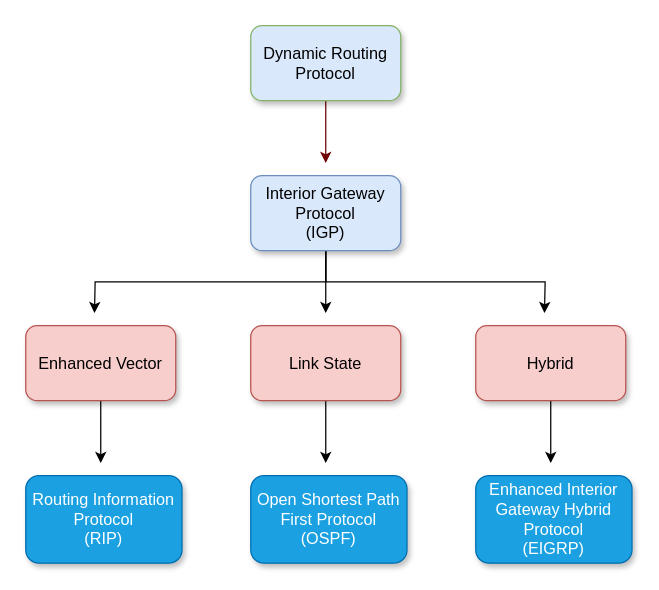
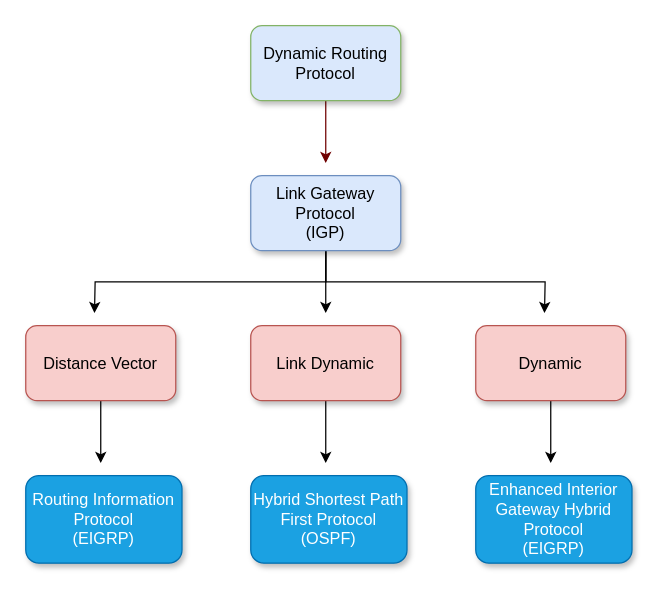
  <mxCell id="0" />
  <mxCell id="1" parent="0" />
  <mxCell id="2" style="edgeStyle=orthogonalEdgeStyle;rounded=0;orthogonalLoop=1;jettySize=auto;html=1;exitX=0.5;exitY=1;exitDx=0;exitDy=0;fontSize=13;fillColor=#a20025;strokeColor=#6F0000;" edge="1" parent="1" source="3"><mxGeometry relative="1" as="geometry"><mxPoint x="260" y="130" as="targetPoint" /></mxGeometry></mxCell>
  <mxCell id="3" value="Dynamic Routing&lt;br style=&quot;font-size: 13px;&quot;&gt;Protocol" style="rounded=1;whiteSpace=wrap;html=1;fillColor=#dae8fc;strokeColor=#82b366;glass=0;shadow=1;sketch=0;fontSize=13;" vertex="1" parent="1"><mxGeometry x="200" y="20" width="120" height="60" as="geometry" /></mxCell>
  <mxCell id="4" style="edgeStyle=orthogonalEdgeStyle;rounded=0;orthogonalLoop=1;jettySize=auto;html=1;exitX=0.5;exitY=1;exitDx=0;exitDy=0;fontSize=13;" edge="1" parent="1" source="7"><mxGeometry relative="1" as="geometry"><mxPoint x="260" y="250" as="targetPoint" /></mxGeometry></mxCell>
  <mxCell id="5" style="edgeStyle=orthogonalEdgeStyle;rounded=0;orthogonalLoop=1;jettySize=auto;html=1;exitX=0.5;exitY=1;exitDx=0;exitDy=0;fontSize=13;" edge="1" parent="1" source="7"><mxGeometry relative="1" as="geometry"><mxPoint x="75" y="250" as="targetPoint" /></mxGeometry></mxCell>
  <mxCell id="6" style="edgeStyle=orthogonalEdgeStyle;rounded=0;orthogonalLoop=1;jettySize=auto;html=1;exitX=0.5;exitY=1;exitDx=0;exitDy=0;fontSize=13;" edge="1" parent="1" source="7"><mxGeometry relative="1" as="geometry"><mxPoint x="435" y="250" as="targetPoint" /></mxGeometry></mxCell>
- <mxCell id="7" value="Interior Gateway&lt;br style=&quot;font-size: 13px;&quot;&gt;Protocol&lt;br style=&quot;font-size: 13px;&quot;&gt;(IGP)" style="rounded=1;whiteSpace=wrap;html=1;fillColor=#dae8fc;strokeColor=#6c8ebf;glass=0;shadow=1;sketch=0;fontSize=13;" vertex="1" parent="1"><mxGeometry x="200" y="140" width="120" height="60" as="geometry" /></mxCell>
+ <mxCell id="7" value="Link Gateway&lt;br style=&quot;font-size: 13px;&quot;&gt;Protocol&lt;br style=&quot;font-size: 13px;&quot;&gt;(IGP)" style="rounded=1;whiteSpace=wrap;html=1;fillColor=#dae8fc;strokeColor=#6c8ebf;glass=0;shadow=1;sketch=0;fontSize=13;" vertex="1" parent="1"><mxGeometry x="200" y="140" width="120" height="60" as="geometry" /></mxCell>
  <mxCell id="8" style="edgeStyle=orthogonalEdgeStyle;rounded=0;orthogonalLoop=1;jettySize=auto;html=1;exitX=0.5;exitY=1;exitDx=0;exitDy=0;fontSize=13;" edge="1" parent="1" source="9"><mxGeometry relative="1" as="geometry"><mxPoint x="260" y="370" as="targetPoint" /></mxGeometry></mxCell>
- <mxCell id="9" value="Link State" style="rounded=1;whiteSpace=wrap;html=1;fillColor=#f8cecc;strokeColor=#b85450;glass=0;shadow=1;sketch=0;fontSize=13;" vertex="1" parent="1"><mxGeometry x="200" y="260" width="120" height="60" as="geometry" /></mxCell>
+ <mxCell id="9" value="Link Dynamic" style="rounded=1;whiteSpace=wrap;html=1;fillColor=#f8cecc;strokeColor=#b85450;glass=0;shadow=1;sketch=0;fontSize=13;" vertex="1" parent="1"><mxGeometry x="200" y="260" width="120" height="60" as="geometry" /></mxCell>
  <mxCell id="10" style="edgeStyle=orthogonalEdgeStyle;rounded=0;orthogonalLoop=1;jettySize=auto;html=1;exitX=0.5;exitY=1;exitDx=0;exitDy=0;fontSize=13;" edge="1" parent="1" source="11"><mxGeometry relative="1" as="geometry"><mxPoint x="80" y="370" as="targetPoint" /></mxGeometry></mxCell>
- <mxCell id="11" value="Enhanced Vector" style="rounded=1;whiteSpace=wrap;html=1;fillColor=#f8cecc;strokeColor=#b85450;glass=0;shadow=1;sketch=0;fontSize=13;" vertex="1" parent="1"><mxGeometry x="20" y="260" width="120" height="60" as="geometry" /></mxCell>
+ <mxCell id="11" value="Distance Vector" style="rounded=1;whiteSpace=wrap;html=1;fillColor=#f8cecc;strokeColor=#b85450;glass=0;shadow=1;sketch=0;fontSize=13;" vertex="1" parent="1"><mxGeometry x="20" y="260" width="120" height="60" as="geometry" /></mxCell>
  <mxCell id="12" style="edgeStyle=orthogonalEdgeStyle;rounded=0;orthogonalLoop=1;jettySize=auto;html=1;exitX=0.5;exitY=1;exitDx=0;exitDy=0;fontSize=13;" edge="1" parent="1" source="13"><mxGeometry relative="1" as="geometry"><mxPoint x="440" y="370" as="targetPoint" /></mxGeometry></mxCell>
- <mxCell id="13" value="Hybrid" style="rounded=1;whiteSpace=wrap;html=1;fillColor=#f8cecc;strokeColor=#b85450;glass=0;shadow=1;sketch=0;fontSize=13;" vertex="1" parent="1"><mxGeometry x="380" y="260" width="120" height="60" as="geometry" /></mxCell>
- <mxCell id="14" value="Routing Information&lt;br style=&quot;font-size: 13px;&quot;&gt;Protocol&lt;br style=&quot;font-size: 13px;&quot;&gt;(RIP)" style="rounded=1;whiteSpace=wrap;html=1;fillColor=#1ba1e2;fontColor=#ffffff;strokeColor=#006EAF;glass=0;shadow=1;sketch=0;fontSize=13;" vertex="1" parent="1"><mxGeometry x="20" y="380" width="125" height="70" as="geometry" /></mxCell>
- <mxCell id="15" value="Open Shortest Path&lt;br style=&quot;font-size: 13px;&quot;&gt;First Protocol&lt;br style=&quot;font-size: 13px;&quot;&gt;(OSPF)" style="rounded=1;whiteSpace=wrap;html=1;fillColor=#1ba1e2;fontColor=#ffffff;strokeColor=#006EAF;glass=0;shadow=1;sketch=0;fontSize=13;" vertex="1" parent="1"><mxGeometry x="200" y="380" width="125" height="70" as="geometry" /></mxCell>
+ <mxCell id="13" value="Dynamic" style="rounded=1;whiteSpace=wrap;html=1;fillColor=#f8cecc;strokeColor=#b85450;glass=0;shadow=1;sketch=0;fontSize=13;" vertex="1" parent="1"><mxGeometry x="380" y="260" width="120" height="60" as="geometry" /></mxCell>
+ <mxCell id="14" value="Routing Information&lt;br style=&quot;font-size: 13px;&quot;&gt;Protocol&lt;br style=&quot;font-size: 13px;&quot;&gt;(EIGRP)" style="rounded=1;whiteSpace=wrap;html=1;fillColor=#1ba1e2;fontColor=#ffffff;strokeColor=#006EAF;glass=0;shadow=1;sketch=0;fontSize=13;" vertex="1" parent="1"><mxGeometry x="20" y="380" width="125" height="70" as="geometry" /></mxCell>
+ <mxCell id="15" value="Hybrid Shortest Path&lt;br style=&quot;font-size: 13px;&quot;&gt;First Protocol&lt;br style=&quot;font-size: 13px;&quot;&gt;(OSPF)" style="rounded=1;whiteSpace=wrap;html=1;fillColor=#1ba1e2;fontColor=#ffffff;strokeColor=#006EAF;glass=0;shadow=1;sketch=0;fontSize=13;" vertex="1" parent="1"><mxGeometry x="200" y="380" width="125" height="70" as="geometry" /></mxCell>
  <mxCell id="16" value="Enhanced Interior&lt;br style=&quot;font-size: 13px;&quot;&gt;Gateway Hybrid&lt;br style=&quot;font-size: 13px;&quot;&gt;Protocol&lt;br style=&quot;font-size: 13px;&quot;&gt;(EIGRP)" style="rounded=1;whiteSpace=wrap;html=1;fillColor=#1ba1e2;fontColor=#ffffff;strokeColor=#006EAF;glass=0;shadow=1;sketch=0;fontSize=13;spacing=4;" vertex="1" parent="1"><mxGeometry x="380" y="380" width="125" height="70" as="geometry" /></mxCell>
